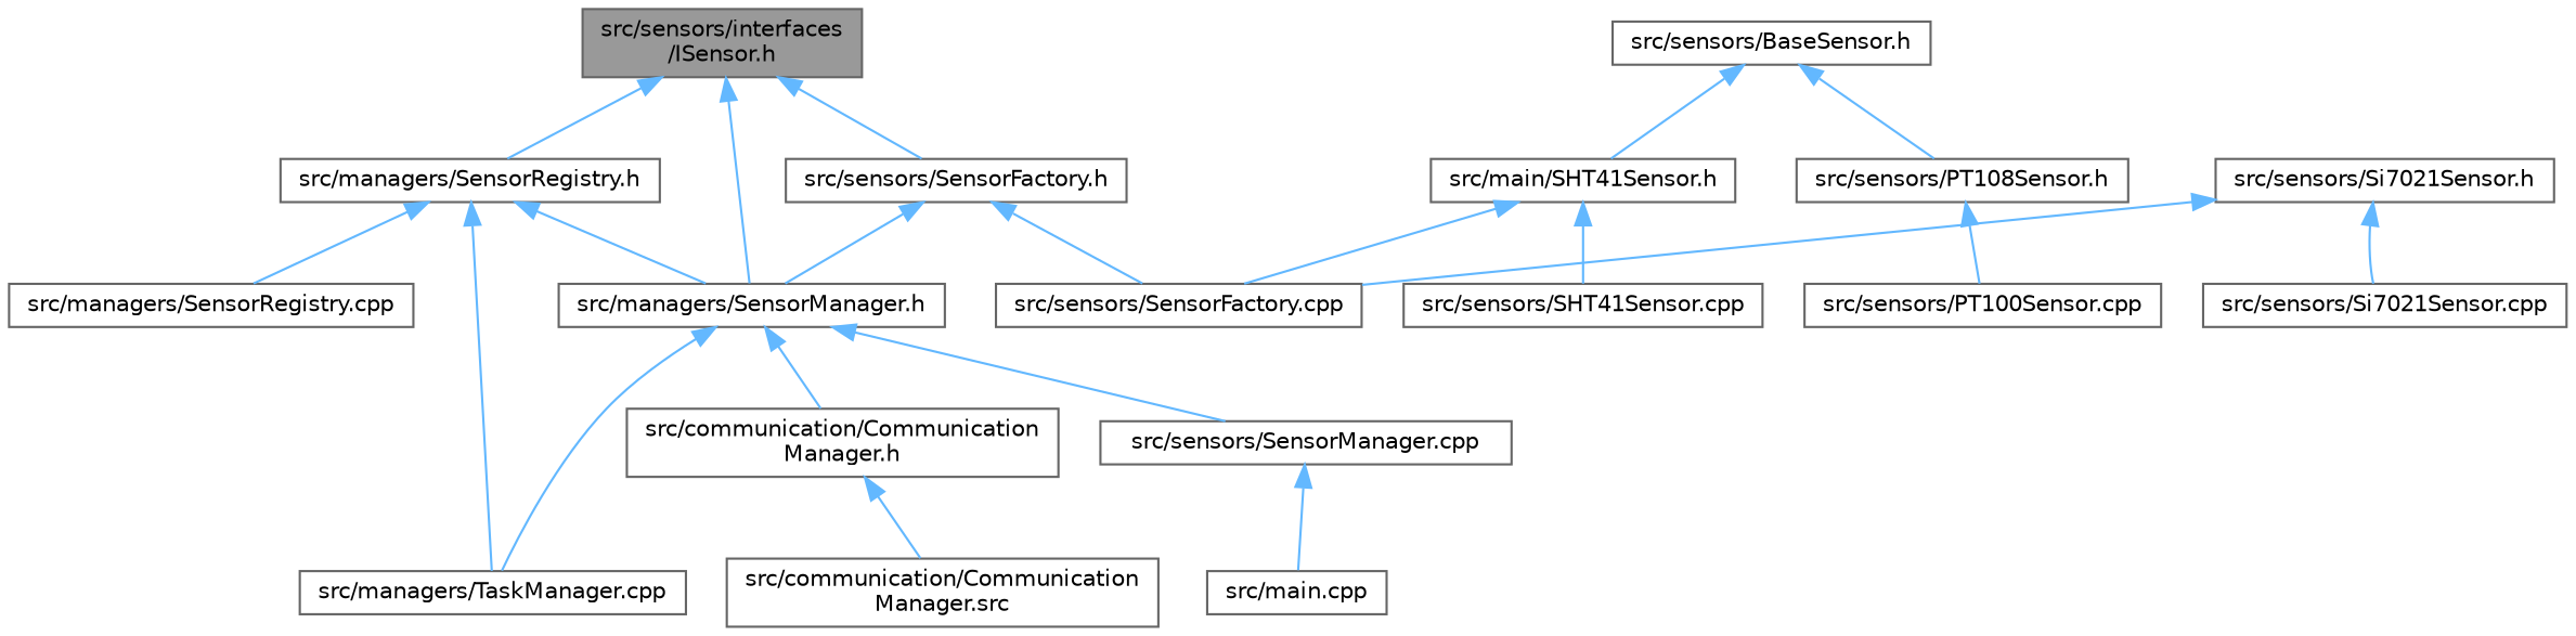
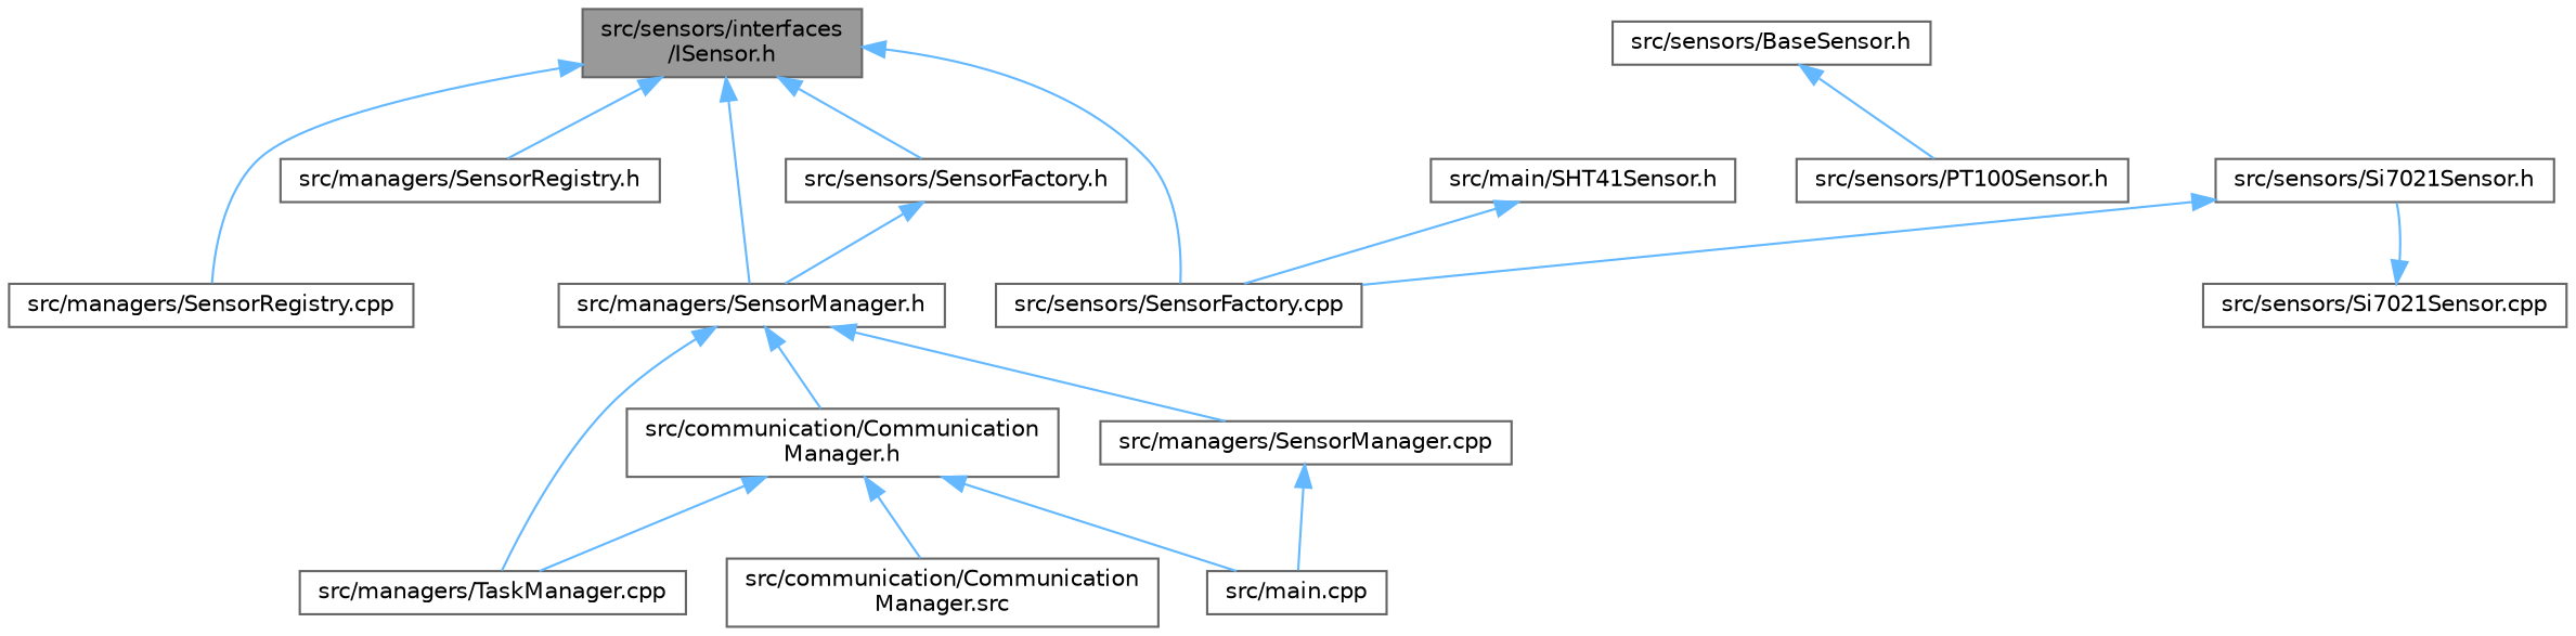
  digraph {
    node [color=grey40 fillcolor=white fontname=Helvetica fontsize=10 shape=box style=filled]
    edge [color=steelblue1 dir=back fontname=Helvetica fontsize=10 labelfontname=Helvetica labelfontsize=10 style=solid]
    n1 [color=gray40 fillcolor=grey60 fontcolor=black height=0.2 label="src/sensors/interfaces\l/ISensor.h" width=0.4]
    n2 [height=0.2 label="src/managers/SensorManager.h" width=0.4]
    n3 [height=0.2 label="src/managers/SensorRegistry.h" width=0.4]
    n4 [height=0.2 label="src/sensors/SensorFactory.h" width=0.4]
    n5 [height=0.2 label="src/communication/Communication\lManager.h" width=0.4]
    n6 [height=0.2 label="src/managers/TaskManager.cpp" width=0.4]
-   n7 [height=0.2 label="src/sensors/SensorManager.cpp" width=0.4]
+   n7 [height=0.2 label="src/managers/SensorManager.cpp" width=0.4]
    n8 [height=0.2 label="src/managers/SensorRegistry.cpp" width=0.4]
    n9 [height=0.2 label="src/sensors/BaseSensor.h" width=0.4]
-   n10 [height=0.2 label="src/sensors/PT108Sensor.h" width=0.4]
+   n10 [height=0.2 label="src/sensors/PT100Sensor.h" width=0.4]
    n11 [height=0.2 label="src/main/SHT41Sensor.h" width=0.4]
    n12 [height=0.2 label="src/sensors/SensorFactory.cpp" width=0.4]
    n13 [height=0.2 label="src/main.cpp" width=0.4]
    n14 [height=0.2 label="src/communication/Communication\lManager.src" width=0.4]
-   n15 [height=0.2 label="src/sensors/PT100Sensor.cpp" width=0.4]
-   n16 [height=0.2 label="src/sensors/SHT41Sensor.cpp" width=0.4]
    n17 [height=0.2 label="src/sensors/Si7021Sensor.h" width=0.4]
    n18 [height=0.2 label="src/sensors/Si7021Sensor.cpp" width=0.4]
    n1 -> n2
    n1 -> n3
    n1 -> n4
    n2 -> n5
    n2 -> n6
    n2 -> n7
-   n3 -> n2
-   n3 -> n8
+   n1 -> n8
    n4 -> n2
-   n4 -> n12
-   n3 -> n6
+   n1 -> n12
+   n5 -> n6
+   n5 -> n13
    n5 -> n14
    n7 -> n13
    n9 -> n10
-   n9 -> n11
-   n10 -> n15
    n11 -> n12
-   n11 -> n16
    n17 -> n12
-   n17 -> n18
+   n18 -> n17
  }
